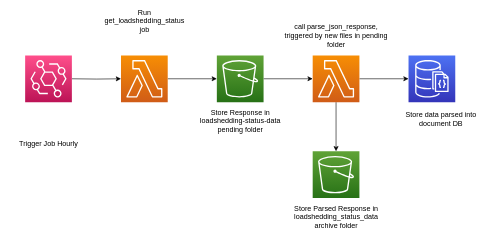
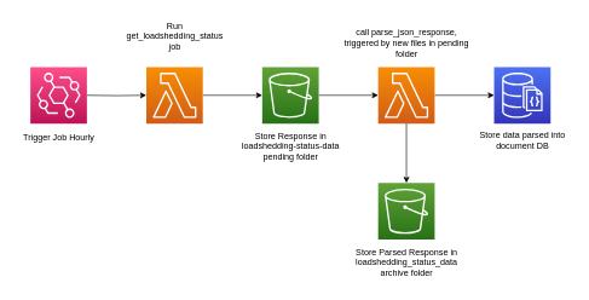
  <mxCell id="0" />
  <mxCell id="1" parent="0" />
  <mxCell id="2" style="edgeStyle=orthogonalEdgeStyle;rounded=0;orthogonalLoop=1;jettySize=auto;html=1;exitX=1;exitY=0.5;exitDx=0;exitDy=0;exitPerimeter=0;entryX=0;entryY=0.5;entryDx=0;entryDy=0;entryPerimeter=0;" parent="1" target="4" edge="1"><mxGeometry relative="1" as="geometry"><mxPoint x="119" y="131" as="sourcePoint" /></mxGeometry></mxCell>
  <mxCell id="3" style="edgeStyle=orthogonalEdgeStyle;rounded=0;orthogonalLoop=1;jettySize=auto;html=1;exitX=1;exitY=0.5;exitDx=0;exitDy=0;exitPerimeter=0;entryX=0;entryY=0.5;entryDx=0;entryDy=0;entryPerimeter=0;" parent="1" source="4" target="10" edge="1"><mxGeometry relative="1" as="geometry" /></mxCell>
  <mxCell id="4" value="" style="sketch=0;points=[[0,0,0],[0.25,0,0],[0.5,0,0],[0.75,0,0],[1,0,0],[0,1,0],[0.25,1,0],[0.5,1,0],[0.75,1,0],[1,1,0],[0,0.25,0],[0,0.5,0],[0,0.75,0],[1,0.25,0],[1,0.5,0],[1,0.75,0]];outlineConnect=0;fontColor=#232F3E;gradientColor=#F78E04;gradientDirection=north;fillColor=#D05C17;strokeColor=#ffffff;dashed=0;verticalLabelPosition=bottom;verticalAlign=top;align=center;html=1;fontSize=12;fontStyle=0;aspect=fixed;shape=mxgraph.aws4.resourceIcon;resIcon=mxgraph.aws4.lambda;" parent="1" vertex="1"><mxGeometry x="201" y="92" width="78" height="78" as="geometry" /></mxCell>
  <mxCell id="5" style="edgeStyle=orthogonalEdgeStyle;rounded=0;orthogonalLoop=1;jettySize=auto;html=1;exitX=1;exitY=0.5;exitDx=0;exitDy=0;exitPerimeter=0;" parent="1" source="7" target="8" edge="1"><mxGeometry relative="1" as="geometry" /></mxCell>
  <mxCell id="6" style="edgeStyle=orthogonalEdgeStyle;rounded=0;orthogonalLoop=1;jettySize=auto;html=1;exitX=0.5;exitY=1;exitDx=0;exitDy=0;exitPerimeter=0;entryX=0.5;entryY=0;entryDx=0;entryDy=0;entryPerimeter=0;" parent="1" source="7" target="11" edge="1"><mxGeometry relative="1" as="geometry" /></mxCell>
  <mxCell id="7" value="" style="sketch=0;points=[[0,0,0],[0.25,0,0],[0.5,0,0],[0.75,0,0],[1,0,0],[0,1,0],[0.25,1,0],[0.5,1,0],[0.75,1,0],[1,1,0],[0,0.25,0],[0,0.5,0],[0,0.75,0],[1,0.25,0],[1,0.5,0],[1,0.75,0]];outlineConnect=0;fontColor=#232F3E;gradientColor=#F78E04;gradientDirection=north;fillColor=#D05C17;strokeColor=#ffffff;dashed=0;verticalLabelPosition=bottom;verticalAlign=top;align=center;html=1;fontSize=12;fontStyle=0;aspect=fixed;shape=mxgraph.aws4.resourceIcon;resIcon=mxgraph.aws4.lambda;" parent="1" vertex="1"><mxGeometry x="521" y="92" width="78" height="78" as="geometry" /></mxCell>
  <mxCell id="8" value="" style="sketch=0;points=[[0,0,0],[0.25,0,0],[0.5,0,0],[0.75,0,0],[1,0,0],[0,1,0],[0.25,1,0],[0.5,1,0],[0.75,1,0],[1,1,0],[0,0.25,0],[0,0.5,0],[0,0.75,0],[1,0.25,0],[1,0.5,0],[1,0.75,0]];outlineConnect=0;fontColor=#232F3E;gradientColor=#4D72F3;gradientDirection=north;fillColor=#3334B9;strokeColor=#ffffff;dashed=0;verticalLabelPosition=bottom;verticalAlign=top;align=center;html=1;fontSize=12;fontStyle=0;aspect=fixed;shape=mxgraph.aws4.resourceIcon;resIcon=mxgraph.aws4.documentdb_with_mongodb_compatibility;" parent="1" vertex="1"><mxGeometry x="681" y="92" width="78" height="78" as="geometry" /></mxCell>
  <mxCell id="9" style="edgeStyle=orthogonalEdgeStyle;rounded=0;orthogonalLoop=1;jettySize=auto;html=1;exitX=1;exitY=0.5;exitDx=0;exitDy=0;exitPerimeter=0;entryX=0;entryY=0.5;entryDx=0;entryDy=0;entryPerimeter=0;" parent="1" source="10" target="7" edge="1"><mxGeometry relative="1" as="geometry" /></mxCell>
  <mxCell id="10" value="" style="sketch=0;points=[[0,0,0],[0.25,0,0],[0.5,0,0],[0.75,0,0],[1,0,0],[0,1,0],[0.25,1,0],[0.5,1,0],[0.75,1,0],[1,1,0],[0,0.25,0],[0,0.5,0],[0,0.75,0],[1,0.25,0],[1,0.5,0],[1,0.75,0]];outlineConnect=0;fontColor=#232F3E;gradientColor=#60A337;gradientDirection=north;fillColor=#277116;strokeColor=#ffffff;dashed=0;verticalLabelPosition=bottom;verticalAlign=top;align=center;html=1;fontSize=12;fontStyle=0;aspect=fixed;shape=mxgraph.aws4.resourceIcon;resIcon=mxgraph.aws4.s3;" parent="1" vertex="1"><mxGeometry x="361" y="92" width="78" height="78" as="geometry" /></mxCell>
  <mxCell id="11" value="" style="sketch=0;points=[[0,0,0],[0.25,0,0],[0.5,0,0],[0.75,0,0],[1,0,0],[0,1,0],[0.25,1,0],[0.5,1,0],[0.75,1,0],[1,1,0],[0,0.25,0],[0,0.5,0],[0,0.75,0],[1,0.25,0],[1,0.5,0],[1,0.75,0]];outlineConnect=0;fontColor=#232F3E;gradientColor=#60A337;gradientDirection=north;fillColor=#277116;strokeColor=#ffffff;dashed=0;verticalLabelPosition=bottom;verticalAlign=top;align=center;html=1;fontSize=12;fontStyle=0;aspect=fixed;shape=mxgraph.aws4.resourceIcon;resIcon=mxgraph.aws4.s3;" parent="1" vertex="1"><mxGeometry x="521" y="252" width="78" height="78" as="geometry" /></mxCell>
- <mxCell id="12" value="Trigger Job Hourly" style="text;html=1;align=center;verticalAlign=middle;resizable=0;points=[];autosize=1;strokeColor=none;fillColor=none;" parent="1" vertex="1"><mxGeometry x="20" y="224" width="120" height="30" as="geometry" /></mxCell>
- <mxCell id="13" value="Run &lt;br&gt;get_loadshedding_status &lt;br&gt;job" style="text;html=1;align=center;verticalAlign=middle;resizable=0;points=[];autosize=1;strokeColor=none;fillColor=none;" parent="1" vertex="1"><mxGeometry x="160" y="5" width="160" height="60" as="geometry" /></mxCell>
+ <mxCell id="12" value="Trigger Job Hourly" style="text;html=1;align=center;verticalAlign=middle;resizable=0;points=[];autosize=1;strokeColor=none;fillColor=none;" parent="1" vertex="1"><mxGeometry x="20" y="174" width="120" height="30" as="geometry" /></mxCell>
+ <mxCell id="13" value="Run &lt;br&gt;get_loadshedding_status &lt;br&gt;job" style="text;html=1;align=center;verticalAlign=middle;resizable=0;points=[];autosize=1;strokeColor=none;fillColor=none;" parent="1" vertex="1"><mxGeometry x="160" y="20" width="160" height="60" as="geometry" /></mxCell>
  <mxCell id="14" value="Store Response in &lt;br&gt;loadshedding-status-data&lt;br&gt;pending folder" style="text;html=1;align=center;verticalAlign=middle;resizable=0;points=[];autosize=1;strokeColor=none;fillColor=none;" parent="1" vertex="1"><mxGeometry x="320" y="172" width="160" height="60" as="geometry" /></mxCell>
  <mxCell id="15" value="Store Parsed Response in &lt;br&gt;loadshedding_status_data&lt;br&gt;archive folder" style="text;html=1;align=center;verticalAlign=middle;resizable=0;points=[];autosize=1;strokeColor=none;fillColor=none;" parent="1" vertex="1"><mxGeometry x="480" y="332" width="160" height="60" as="geometry" /></mxCell>
- <mxCell id="16" value="Store data parsed into &lt;br&gt;document DB" style="text;html=1;align=center;verticalAlign=middle;resizable=0;points=[];autosize=1;strokeColor=none;fillColor=none;" parent="1" vertex="1"><mxGeometry x="665" y="178" width="140" height="40" as="geometry" /></mxCell>
+ <mxCell id="16" value="Store data parsed into &lt;br&gt;document DB" style="text;html=1;align=center;verticalAlign=middle;resizable=0;points=[];autosize=1;strokeColor=none;fillColor=none;" parent="1" vertex="1"><mxGeometry x="650" y="173" width="140" height="40" as="geometry" /></mxCell>
  <mxCell id="17" value="call parse_json_response,&lt;br&gt;triggered by new files in pending &lt;br&gt;folder" style="text;html=1;align=center;verticalAlign=middle;resizable=0;points=[];autosize=1;strokeColor=none;fillColor=none;" parent="1" vertex="1"><mxGeometry x="460" y="29" width="200" height="60" as="geometry" /></mxCell>
  <mxCell id="18" value="" style="sketch=0;points=[[0,0,0],[0.25,0,0],[0.5,0,0],[0.75,0,0],[1,0,0],[0,1,0],[0.25,1,0],[0.5,1,0],[0.75,1,0],[1,1,0],[0,0.25,0],[0,0.5,0],[0,0.75,0],[1,0.25,0],[1,0.5,0],[1,0.75,0]];outlineConnect=0;fontColor=#232F3E;gradientColor=#FF4F8B;gradientDirection=north;fillColor=#BC1356;strokeColor=#ffffff;dashed=0;verticalLabelPosition=bottom;verticalAlign=top;align=center;html=1;fontSize=12;fontStyle=0;aspect=fixed;shape=mxgraph.aws4.resourceIcon;resIcon=mxgraph.aws4.eventbridge;" vertex="1" parent="1"><mxGeometry x="41" y="92" width="78" height="78" as="geometry" /></mxCell>
